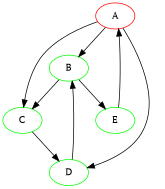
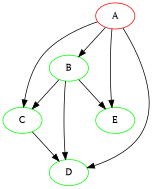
  digraph {
    fontname="PT Serif"
    node [color=green fontname="PT Serif"]
    edge [fontname="PT Serif"]
    A [color=red]
    B
    C
    D
    E
    A -> B
    A -> C
    A -> D
-   E -> A
+   A -> E
    B -> C
-   D -> B
+   B -> D
    B -> E
    C -> D
  }
